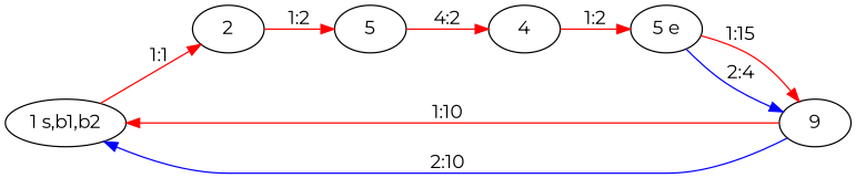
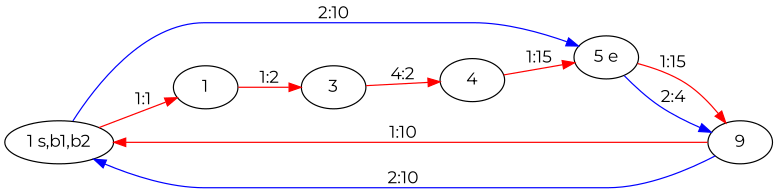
  digraph {
    fontname=Montserrat
    rankdir=LR
    node [fontname=Montserrat]
    edge [color=red fontname=Montserrat weight=10]
    n1 [label="1 s,b1,b2"]
    n2 [label="5 e"]
-   n3 [label=2]
+   n3 [label=1]
    n4 [label=9]
-   n5 [label=5]
+   n5 [label=3]
    n6 [label=4]
+   n1 -> n2 [color=blue label="2:10"]
    n1 -> n3 [label="1:1" weight=1]
    n2 -> n4 [label="1:15" weight=15]
    n2 -> n4 [color=blue label="2:4" weight=4]
    n3 -> n5 [label="1:2" weight=2]
    n4 -> n1 [label="1:10"]
    n4 -> n1 [color=blue label="2:10"]
    n5 -> n6 [label="4:2" weight=2]
-   n6 -> n2 [label="1:2" weight=2]
+   n6 -> n2 [label="1:15" weight=2]
  }
